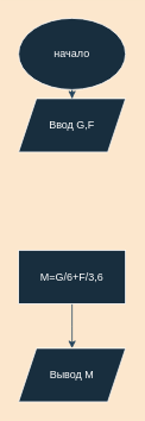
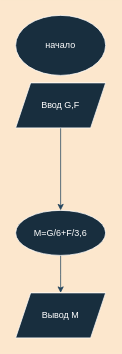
  <mxCell id="0" />
  <mxCell id="1" parent="0" />
- <mxCell id="2" style="edgeStyle=orthogonalEdgeStyle;rounded=0;orthogonalLoop=1;jettySize=auto;html=1;entryX=0.5;entryY=0;entryDx=0;entryDy=0;strokeColor=#23445D;" edge="1" parent="1" source="3" target="5"><mxGeometry relative="1" as="geometry" /></mxCell>
  <mxCell id="3" value="начало" style="ellipse;whiteSpace=wrap;html=1;strokeColor=#FFFFFF;fontColor=#FFFFFF;fillColor=#182E3E;" vertex="1" parent="1"><mxGeometry x="20" width="120" height="80" as="geometry" y="20" /></mxCell>
+ <mxCell id="4" style="edgeStyle=orthogonalEdgeStyle;rounded=0;orthogonalLoop=1;jettySize=auto;html=1;entryX=0.5;entryY=0;entryDx=0;entryDy=0;strokeColor=#23445D;" edge="1" parent="1" source="5" target="7"><mxGeometry relative="1" as="geometry" /></mxCell>
  <mxCell id="5" value="Ввод G,F" style="shape=parallelogram;perimeter=parallelogramPerimeter;whiteSpace=wrap;html=1;fixedSize=1;strokeColor=#FFFFFF;fontColor=#FFFFFF;fillColor=#182E3E;" vertex="1" parent="1"><mxGeometry x="20" y="110" width="120" height="60" as="geometry" /></mxCell>
  <mxCell id="6" style="edgeStyle=orthogonalEdgeStyle;rounded=0;orthogonalLoop=1;jettySize=auto;html=1;strokeColor=#23445D;" edge="1" parent="1" source="7"><mxGeometry relative="1" as="geometry"><mxPoint x="80" y="390" as="targetPoint" /></mxGeometry></mxCell>
- <mxCell id="7" value="М=G/6+F/3,6" style="rounded=0;whiteSpace=wrap;html=1;strokeColor=#FFFFFF;fontColor=#FFFFFF;fillColor=#182E3E;" vertex="1" parent="1"><mxGeometry x="20" y="280" width="120" height="60" as="geometry" /></mxCell>
+ <mxCell id="7" value="М=G/6+F/3,6" style="ellipse;whiteSpace=wrap;html=1;strokeColor=#FFFFFF;fontColor=#FFFFFF;fillColor=#182E3E;" vertex="1" parent="1"><mxGeometry x="20" y="280" width="120" height="60" as="geometry" /></mxCell>
  <mxCell id="8" value="Вывод М" style="shape=parallelogram;perimeter=parallelogramPerimeter;whiteSpace=wrap;html=1;fixedSize=1;strokeColor=#FFFFFF;fontColor=#FFFFFF;fillColor=#182E3E;" vertex="1" parent="1"><mxGeometry x="20" y="390" width="120" height="60" as="geometry" /></mxCell>
